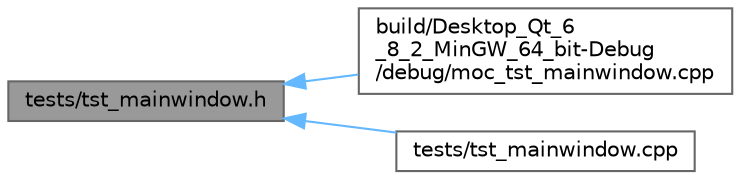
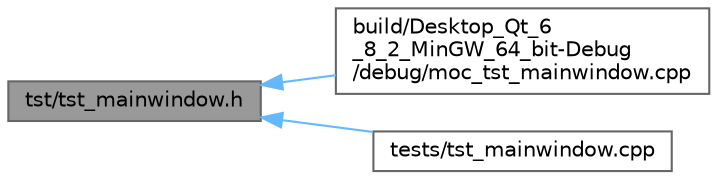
  digraph {
    rankdir=LR
    node [color=grey40 fillcolor=white fontname=Helvetica fontsize=10 shape=box style=filled]
    edge [color=steelblue1 dir=back fontname=Helvetica fontsize=10 labelfontname=Helvetica labelfontsize=10 style=solid]
-   n1 [color=gray40 fillcolor=grey60 fontcolor=black height=0.2 label="tests/tst_mainwindow.h" width=0.4]
+   n1 [color=gray40 fillcolor=grey60 fontcolor=black height=0.2 label="tst/tst_mainwindow.h" width=0.4]
    n2 [height=0.2 label="build/Desktop_Qt_6\l_8_2_MinGW_64_bit-Debug\l/debug/moc_tst_mainwindow.cpp" width=0.4]
    n3 [height=0.2 label="tests/tst_mainwindow.cpp" width=0.4]
    n1 -> n2
    n1 -> n3
  }
